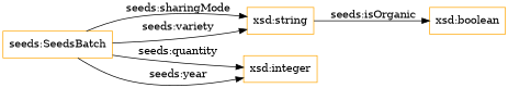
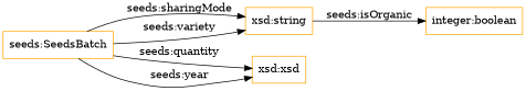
  digraph {
    rankdir=LR
    node [color=orange shape=rectangle]
    "seeds:SeedsBatch"
    "xsd:string"
-   "xsd:integer"
-   "xsd:boolean"
+   "xsd:integer" [label="xsd:xsd"]
+   "xsd:boolean" [label="integer:boolean"]
    "seeds:SeedsBatch" -> "xsd:string" [label="seeds:sharingMode"]
    "seeds:SeedsBatch" -> "xsd:string" [label="seeds:variety"]
    "seeds:SeedsBatch" -> "xsd:integer" [label="seeds:quantity"]
    "seeds:SeedsBatch" -> "xsd:integer" [label="seeds:year"]
    "xsd:string" -> "xsd:boolean" [label="seeds:isOrganic"]
  }
